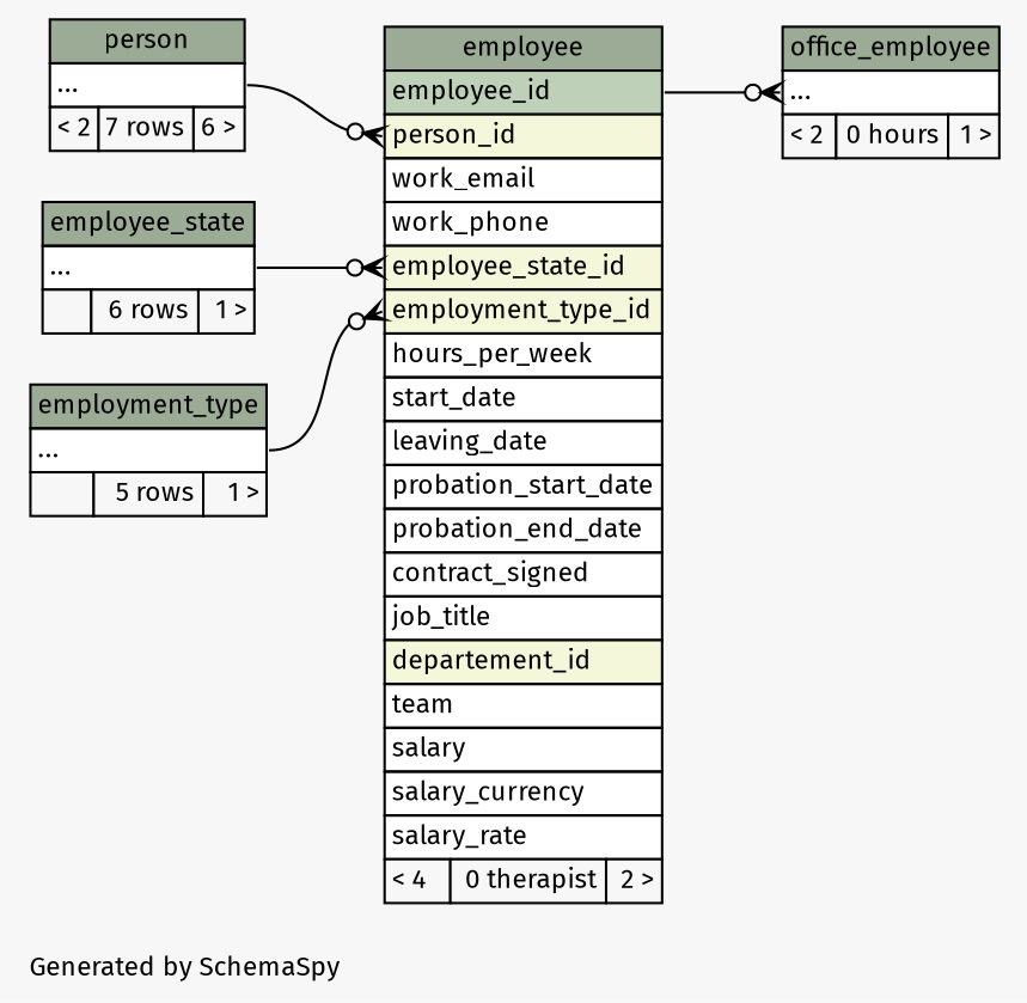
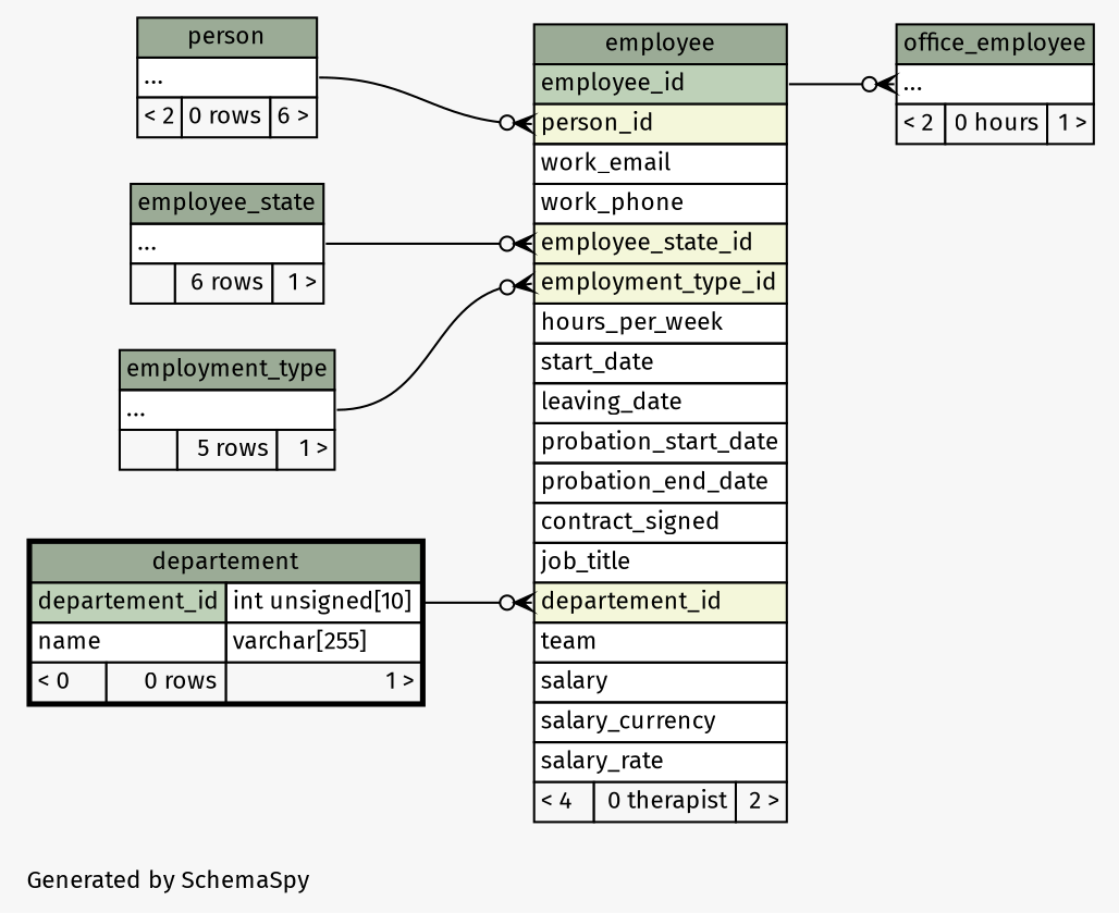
  digraph {
    bgcolor="#f7f7f7"
    fontname="Fira Sans"
    fontsize=11
    label="\nGenerated by SchemaSpy"
    labeljust=l
    nodesep=0.18
    rankdir=RL
    ranksep=0.46
    node [fontname="Fira Sans" fontsize=11 shape=plaintext]
    edge [arrowhead=none arrowsize=0.8 arrowtail=crowodot dir=back fontname="Fira Sans" headport="elipses:e"]
    n1 [label=<     <TABLE BORDER="0" CELLBORDER="1" CELLSPACING="0" BGCOLOR="#ffffff">       <TR><TD COLSPAN="3" BGCOLOR="#9bab96" ALIGN="CENTER">employee</TD></TR>       <TR><TD PORT="employee_id" COLSPAN="3" BGCOLOR="#bed1b8" ALIGN="LEFT">employee_id</TD></TR>       <TR><TD PORT="person_id" COLSPAN="3" BGCOLOR="#f4f7da" ALIGN="LEFT">person_id</TD></TR>       <TR><TD PORT="work_email" COLSPAN="3" ALIGN="LEFT">work_email</TD></TR>       <TR><TD PORT="work_phone" COLSPAN="3" ALIGN="LEFT">work_phone</TD></TR>       <TR><TD PORT="employee_state_id" COLSPAN="3" BGCOLOR="#f4f7da" ALIGN="LEFT">employee_state_id</TD></TR>       <TR><TD PORT="employment_type_id" COLSPAN="3" BGCOLOR="#f4f7da" ALIGN="LEFT">employment_type_id</TD></TR>       <TR><TD PORT="hours_per_week" COLSPAN="3" ALIGN="LEFT">hours_per_week</TD></TR>       <TR><TD PORT="start_date" COLSPAN="3" ALIGN="LEFT">start_date</TD></TR>       <TR><TD PORT="leaving_date" COLSPAN="3" ALIGN="LEFT">leaving_date</TD></TR>       <TR><TD PORT="probation_start_date" COLSPAN="3" ALIGN="LEFT">probation_start_date</TD></TR>       <TR><TD PORT="probation_end_date" COLSPAN="3" ALIGN="LEFT">probation_end_date</TD></TR>       <TR><TD PORT="contract_signed" COLSPAN="3" ALIGN="LEFT">contract_signed</TD></TR>       <TR><TD PORT="job_title" COLSPAN="3" ALIGN="LEFT">job_title</TD></TR>       <TR><TD PORT="departement_id" COLSPAN="3" BGCOLOR="#f4f7da" ALIGN="LEFT">departement_id</TD></TR>       <TR><TD PORT="team" COLSPAN="3" ALIGN="LEFT">team</TD></TR>       <TR><TD PORT="salary" COLSPAN="3" ALIGN="LEFT">salary</TD></TR>       <TR><TD PORT="salary_currency" COLSPAN="3" ALIGN="LEFT">salary_currency</TD></TR>       <TR><TD PORT="salary_rate" COLSPAN="3" ALIGN="LEFT">salary_rate</TD></TR>       <TR><TD ALIGN="LEFT" BGCOLOR="#f7f7f7">&lt; 4</TD><TD ALIGN="RIGHT" BGCOLOR="#f7f7f7">0 therapist</TD><TD ALIGN="RIGHT" BGCOLOR="#f7f7f7">2 &gt;</TD></TR>     </TABLE>>]
+   n2 [label=<     <TABLE BORDER="2" CELLBORDER="1" CELLSPACING="0" BGCOLOR="#ffffff">       <TR><TD COLSPAN="3" BGCOLOR="#9bab96" ALIGN="CENTER">departement</TD></TR>       <TR><TD PORT="departement_id" COLSPAN="2" BGCOLOR="#bed1b8" ALIGN="LEFT">departement_id</TD><TD PORT="departement_id.type" ALIGN="LEFT">int unsigned[10]</TD></TR>       <TR><TD PORT="name" COLSPAN="2" ALIGN="LEFT">name</TD><TD PORT="name.type" ALIGN="LEFT">varchar[255]</TD></TR>       <TR><TD ALIGN="LEFT" BGCOLOR="#f7f7f7">&lt; 0</TD><TD ALIGN="RIGHT" BGCOLOR="#f7f7f7">0 rows</TD><TD ALIGN="RIGHT" BGCOLOR="#f7f7f7">1 &gt;</TD></TR>     </TABLE>>]
    n3 [label=<     <TABLE BORDER="0" CELLBORDER="1" CELLSPACING="0" BGCOLOR="#ffffff">       <TR><TD COLSPAN="3" BGCOLOR="#9bab96" ALIGN="CENTER">employee_state</TD></TR>       <TR><TD PORT="elipses" COLSPAN="3" ALIGN="LEFT">...</TD></TR>       <TR><TD ALIGN="LEFT" BGCOLOR="#f7f7f7">  </TD><TD ALIGN="RIGHT" BGCOLOR="#f7f7f7">6 rows</TD><TD ALIGN="RIGHT" BGCOLOR="#f7f7f7">1 &gt;</TD></TR>     </TABLE>>]
    n4 [label=<     <TABLE BORDER="0" CELLBORDER="1" CELLSPACING="0" BGCOLOR="#ffffff">       <TR><TD COLSPAN="3" BGCOLOR="#9bab96" ALIGN="CENTER">employment_type</TD></TR>       <TR><TD PORT="elipses" COLSPAN="3" ALIGN="LEFT">...</TD></TR>       <TR><TD ALIGN="LEFT" BGCOLOR="#f7f7f7">  </TD><TD ALIGN="RIGHT" BGCOLOR="#f7f7f7">5 rows</TD><TD ALIGN="RIGHT" BGCOLOR="#f7f7f7">1 &gt;</TD></TR>     </TABLE>>]
-   n5 [label=<     <TABLE BORDER="0" CELLBORDER="1" CELLSPACING="0" BGCOLOR="#ffffff">       <TR><TD COLSPAN="3" BGCOLOR="#9bab96" ALIGN="CENTER">person</TD></TR>       <TR><TD PORT="elipses" COLSPAN="3" ALIGN="LEFT">...</TD></TR>       <TR><TD ALIGN="LEFT" BGCOLOR="#f7f7f7">&lt; 2</TD><TD ALIGN="RIGHT" BGCOLOR="#f7f7f7">7 rows</TD><TD ALIGN="RIGHT" BGCOLOR="#f7f7f7">6 &gt;</TD></TR>     </TABLE>>]
+   n5 [label=<     <TABLE BORDER="0" CELLBORDER="1" CELLSPACING="0" BGCOLOR="#ffffff">       <TR><TD COLSPAN="3" BGCOLOR="#9bab96" ALIGN="CENTER">person</TD></TR>       <TR><TD PORT="elipses" COLSPAN="3" ALIGN="LEFT">...</TD></TR>       <TR><TD ALIGN="LEFT" BGCOLOR="#f7f7f7">&lt; 2</TD><TD ALIGN="RIGHT" BGCOLOR="#f7f7f7">0 rows</TD><TD ALIGN="RIGHT" BGCOLOR="#f7f7f7">6 &gt;</TD></TR>     </TABLE>>]
    n6 [label=<     <TABLE BORDER="0" CELLBORDER="1" CELLSPACING="0" BGCOLOR="#ffffff">       <TR><TD COLSPAN="3" BGCOLOR="#9bab96" ALIGN="CENTER">office_employee</TD></TR>       <TR><TD PORT="elipses" COLSPAN="3" ALIGN="LEFT">...</TD></TR>       <TR><TD ALIGN="LEFT" BGCOLOR="#f7f7f7">&lt; 2</TD><TD ALIGN="RIGHT" BGCOLOR="#f7f7f7">0 hours</TD><TD ALIGN="RIGHT" BGCOLOR="#f7f7f7">1 &gt;</TD></TR>     </TABLE>>]
+   n1 -> n2 [headport="departement_id.type:e" tailport="departement_id:w"]
    n1 -> n3 [tailport="employee_state_id:w"]
    n1 -> n4 [tailport="employment_type_id:w"]
    n1 -> n5 [tailport="person_id:w"]
    n6 -> n1 [headport="employee_id:e" tailport="elipses:w"]
  }
